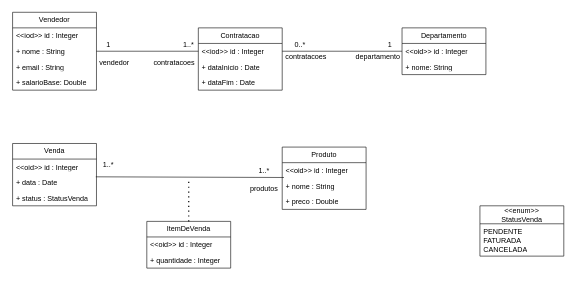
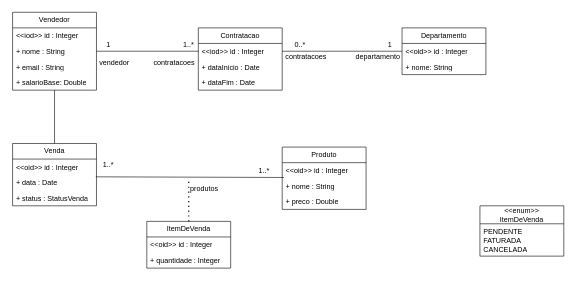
  <mxCell id="0" />
  <mxCell id="1" parent="0" />
  <mxCell id="2" value="Vendedor" style="swimlane;fontStyle=0;childLayout=stackLayout;horizontal=1;startSize=26;fillColor=none;horizontalStack=0;resizeParent=1;resizeParentMax=0;resizeLast=0;collapsible=1;marginBottom=0;whiteSpace=wrap;html=1;" vertex="1" parent="1"><mxGeometry x="20" y="20" width="140" height="130" as="geometry"><mxRectangle x="150" y="110" width="80" height="30" as="alternateBounds" /></mxGeometry></mxCell>
  <mxCell id="3" value="&amp;lt;&amp;lt;iod&amp;gt;&amp;gt; id : Integer" style="text;strokeColor=none;fillColor=none;align=left;verticalAlign=top;spacingLeft=4;spacingRight=4;overflow=hidden;rotatable=0;points=[[0,0.5],[1,0.5]];portConstraint=eastwest;whiteSpace=wrap;html=1;" vertex="1" parent="2"><mxGeometry y="26" width="140" height="26" as="geometry" /></mxCell>
  <mxCell id="4" value="+ nome : String" style="text;strokeColor=none;fillColor=none;align=left;verticalAlign=top;spacingLeft=4;spacingRight=4;overflow=hidden;rotatable=0;points=[[0,0.5],[1,0.5]];portConstraint=eastwest;whiteSpace=wrap;html=1;" vertex="1" parent="2"><mxGeometry y="52" width="140" height="26" as="geometry" /></mxCell>
  <mxCell id="5" value="+ email : String" style="text;strokeColor=none;fillColor=none;align=left;verticalAlign=top;spacingLeft=4;spacingRight=4;overflow=hidden;rotatable=0;points=[[0,0.5],[1,0.5]];portConstraint=eastwest;whiteSpace=wrap;html=1;" vertex="1" parent="2"><mxGeometry y="78" width="140" height="26" as="geometry" /></mxCell>
  <mxCell id="6" value="+ salarioBase: Double" style="text;strokeColor=none;fillColor=none;align=left;verticalAlign=top;spacingLeft=4;spacingRight=4;overflow=hidden;rotatable=0;points=[[0,0.5],[1,0.5]];portConstraint=eastwest;whiteSpace=wrap;html=1;" vertex="1" parent="2"><mxGeometry y="104" width="140" height="26" as="geometry" /></mxCell>
  <mxCell id="7" value="Departamento" style="swimlane;fontStyle=0;childLayout=stackLayout;horizontal=1;startSize=26;fillColor=none;horizontalStack=0;resizeParent=1;resizeParentMax=0;resizeLast=0;collapsible=1;marginBottom=0;whiteSpace=wrap;html=1;" vertex="1" parent="1"><mxGeometry x="670" y="46" width="140" height="78" as="geometry"><mxRectangle x="150" y="110" width="80" height="30" as="alternateBounds" /></mxGeometry></mxCell>
  <mxCell id="8" value="&amp;lt;&amp;lt;oid&amp;gt;&amp;gt; id : Integer" style="text;strokeColor=none;fillColor=none;align=left;verticalAlign=top;spacingLeft=4;spacingRight=4;overflow=hidden;rotatable=0;points=[[0,0.5],[1,0.5]];portConstraint=eastwest;whiteSpace=wrap;html=1;" vertex="1" parent="7"><mxGeometry y="26" width="140" height="26" as="geometry" /></mxCell>
  <mxCell id="9" value="+ nome: String" style="text;strokeColor=none;fillColor=none;align=left;verticalAlign=top;spacingLeft=4;spacingRight=4;overflow=hidden;rotatable=0;points=[[0,0.5],[1,0.5]];portConstraint=eastwest;whiteSpace=wrap;html=1;" vertex="1" parent="7"><mxGeometry y="52" width="140" height="26" as="geometry" /></mxCell>
  <mxCell id="10" value="vendedor" style="text;strokeColor=none;align=center;fillColor=none;html=1;verticalAlign=middle;whiteSpace=wrap;rounded=0;" vertex="1" parent="1"><mxGeometry x="160" y="89" width="60" height="30" as="geometry" /></mxCell>
  <mxCell id="11" value="1" style="text;strokeColor=none;align=center;fillColor=none;html=1;verticalAlign=middle;whiteSpace=wrap;rounded=0;" vertex="1" parent="1"><mxGeometry x="150" y="59" width="60" height="30" as="geometry" /></mxCell>
  <mxCell id="12" value="departamento" style="text;strokeColor=none;align=center;fillColor=none;html=1;verticalAlign=middle;whiteSpace=wrap;rounded=0;" vertex="1" parent="1"><mxGeometry x="600" y="79" width="60" height="30" as="geometry" /></mxCell>
  <mxCell id="13" value="1" style="text;strokeColor=none;align=center;fillColor=none;html=1;verticalAlign=middle;whiteSpace=wrap;rounded=0;" vertex="1" parent="1"><mxGeometry x="620" y="59" width="60" height="30" as="geometry" /></mxCell>
  <mxCell id="14" value="Contratacao" style="swimlane;fontStyle=0;childLayout=stackLayout;horizontal=1;startSize=26;fillColor=none;horizontalStack=0;resizeParent=1;resizeParentMax=0;resizeLast=0;collapsible=1;marginBottom=0;whiteSpace=wrap;html=1;" vertex="1" parent="1"><mxGeometry x="330" y="46" width="140" height="104" as="geometry"><mxRectangle x="150" y="110" width="80" height="30" as="alternateBounds" /></mxGeometry></mxCell>
  <mxCell id="15" value="&amp;lt;&amp;lt;iod&amp;gt;&amp;gt; id : Integer" style="text;strokeColor=none;fillColor=none;align=left;verticalAlign=top;spacingLeft=4;spacingRight=4;overflow=hidden;rotatable=0;points=[[0,0.5],[1,0.5]];portConstraint=eastwest;whiteSpace=wrap;html=1;" vertex="1" parent="14"><mxGeometry y="26" width="140" height="26" as="geometry" /></mxCell>
  <mxCell id="16" value="+ dataInicio : Date" style="text;strokeColor=none;fillColor=none;align=left;verticalAlign=top;spacingLeft=4;spacingRight=4;overflow=hidden;rotatable=0;points=[[0,0.5],[1,0.5]];portConstraint=eastwest;whiteSpace=wrap;html=1;" vertex="1" parent="14"><mxGeometry y="52" width="140" height="26" as="geometry" /></mxCell>
  <mxCell id="17" value="+ dataFim : Date" style="text;strokeColor=none;fillColor=none;align=left;verticalAlign=top;spacingLeft=4;spacingRight=4;overflow=hidden;rotatable=0;points=[[0,0.5],[1,0.5]];portConstraint=eastwest;whiteSpace=wrap;html=1;" vertex="1" parent="14"><mxGeometry y="78" width="140" height="26" as="geometry" /></mxCell>
  <mxCell id="18" value="Venda" style="swimlane;fontStyle=0;childLayout=stackLayout;horizontal=1;startSize=26;fillColor=none;horizontalStack=0;resizeParent=1;resizeParentMax=0;resizeLast=0;collapsible=1;marginBottom=0;whiteSpace=wrap;html=1;" vertex="1" parent="1"><mxGeometry x="20" y="239" width="140" height="104" as="geometry"><mxRectangle x="150" y="110" width="80" height="30" as="alternateBounds" /></mxGeometry></mxCell>
  <mxCell id="19" value="&amp;lt;&amp;lt;oid&amp;gt;&amp;gt; id : Integer" style="text;strokeColor=none;fillColor=none;align=left;verticalAlign=top;spacingLeft=4;spacingRight=4;overflow=hidden;rotatable=0;points=[[0,0.5],[1,0.5]];portConstraint=eastwest;whiteSpace=wrap;html=1;" vertex="1" parent="18"><mxGeometry y="26" width="140" height="26" as="geometry" /></mxCell>
  <mxCell id="20" value="+ data : Date" style="text;strokeColor=none;fillColor=none;align=left;verticalAlign=top;spacingLeft=4;spacingRight=4;overflow=hidden;rotatable=0;points=[[0,0.5],[1,0.5]];portConstraint=eastwest;whiteSpace=wrap;html=1;" vertex="1" parent="18"><mxGeometry y="52" width="140" height="26" as="geometry" /></mxCell>
  <mxCell id="21" value="+ status : StatusVenda" style="text;strokeColor=none;fillColor=none;align=left;verticalAlign=top;spacingLeft=4;spacingRight=4;overflow=hidden;rotatable=0;points=[[0,0.5],[1,0.5]];portConstraint=eastwest;whiteSpace=wrap;html=1;" vertex="1" parent="18"><mxGeometry y="78" width="140" height="26" as="geometry" /></mxCell>
- <mxCell id="22" value="&amp;lt;&amp;lt;enum&amp;gt;&amp;gt;&lt;br&gt;StatusVenda" style="swimlane;fontStyle=0;childLayout=stackLayout;horizontal=1;startSize=30;fillColor=none;horizontalStack=0;resizeParent=1;resizeParentMax=0;resizeLast=0;collapsible=1;marginBottom=0;whiteSpace=wrap;html=1;" vertex="1" parent="1"><mxGeometry x="800" y="343" width="140" height="84" as="geometry"><mxRectangle x="150" y="110" width="80" height="30" as="alternateBounds" /></mxGeometry></mxCell>
+ <mxCell id="22" value="&amp;lt;&amp;lt;enum&amp;gt;&amp;gt;&lt;br&gt;ItemDeVenda" style="swimlane;fontStyle=0;childLayout=stackLayout;horizontal=1;startSize=30;fillColor=none;horizontalStack=0;resizeParent=1;resizeParentMax=0;resizeLast=0;collapsible=1;marginBottom=0;whiteSpace=wrap;html=1;" vertex="1" parent="1"><mxGeometry x="800" y="343" width="140" height="84" as="geometry"><mxRectangle x="150" y="110" width="80" height="30" as="alternateBounds" /></mxGeometry></mxCell>
  <mxCell id="23" value="PENDENTE&lt;br&gt;FATURADA&lt;br&gt;CANCELADA" style="text;strokeColor=none;fillColor=none;align=left;verticalAlign=top;spacingLeft=4;spacingRight=4;overflow=hidden;rotatable=0;points=[[0,0.5],[1,0.5]];portConstraint=eastwest;whiteSpace=wrap;html=1;" vertex="1" parent="22"><mxGeometry y="30" width="140" height="54" as="geometry" /></mxCell>
  <mxCell id="24" value="ItemDeVenda" style="swimlane;fontStyle=0;childLayout=stackLayout;horizontal=1;startSize=26;fillColor=none;horizontalStack=0;resizeParent=1;resizeParentMax=0;resizeLast=0;collapsible=1;marginBottom=0;whiteSpace=wrap;html=1;" vertex="1" parent="1"><mxGeometry x="244" y="369" width="140" height="78" as="geometry"><mxRectangle x="150" y="110" width="80" height="30" as="alternateBounds" /></mxGeometry></mxCell>
  <mxCell id="25" value="" style="endArrow=none;dashed=1;html=1;dashPattern=1 3;strokeWidth=2;rounded=0;exitX=0.5;exitY=0;exitDx=0;exitDy=0;" edge="1" parent="24" source="24"><mxGeometry width="50" height="50" relative="1" as="geometry"><mxPoint x="60" y="50" as="sourcePoint" /><mxPoint x="70" y="-70" as="targetPoint" /></mxGeometry></mxCell>
  <mxCell id="26" value="&amp;lt;&amp;lt;oid&amp;gt;&amp;gt; id : Integer" style="text;strokeColor=none;fillColor=none;align=left;verticalAlign=top;spacingLeft=4;spacingRight=4;overflow=hidden;rotatable=0;points=[[0,0.5],[1,0.5]];portConstraint=eastwest;whiteSpace=wrap;html=1;" vertex="1" parent="24"><mxGeometry y="26" width="140" height="26" as="geometry" /></mxCell>
  <mxCell id="27" value="+ quantidade : Integer" style="text;strokeColor=none;fillColor=none;align=left;verticalAlign=top;spacingLeft=4;spacingRight=4;overflow=hidden;rotatable=0;points=[[0,0.5],[1,0.5]];portConstraint=eastwest;whiteSpace=wrap;html=1;" vertex="1" parent="24"><mxGeometry y="52" width="140" height="26" as="geometry" /></mxCell>
  <mxCell id="28" value="" style="endArrow=none;html=1;rounded=0;entryX=0.021;entryY=0.952;entryDx=0;entryDy=0;entryPerimeter=0;exitX=0.992;exitY=0.139;exitDx=0;exitDy=0;exitPerimeter=0;" edge="1" parent="1" source="20" target="33"><mxGeometry width="50" height="50" relative="1" as="geometry"><mxPoint x="170" y="319" as="sourcePoint" /><mxPoint x="210" y="279" as="targetPoint" /></mxGeometry></mxCell>
  <mxCell id="29" value="1..*" style="text;strokeColor=none;align=center;fillColor=none;html=1;verticalAlign=middle;whiteSpace=wrap;rounded=0;" vertex="1" parent="1"><mxGeometry x="150" y="259" width="60" height="30" as="geometry" /></mxCell>
- <mxCell id="30" value="produtos" style="text;strokeColor=none;align=center;fillColor=none;html=1;verticalAlign=middle;whiteSpace=wrap;rounded=0;" vertex="1" parent="1"><mxGeometry x="410" y="299" width="60" height="30" as="geometry" /></mxCell>
+ <mxCell id="30" value="produtos" style="text;strokeColor=none;align=center;fillColor=none;html=1;verticalAlign=middle;whiteSpace=wrap;rounded=0;" vertex="1" parent="1"><mxGeometry x="310" y="299" width="60" height="30" as="geometry" /></mxCell>
  <mxCell id="31" value="1..*" style="text;strokeColor=none;align=center;fillColor=none;html=1;verticalAlign=middle;whiteSpace=wrap;rounded=0;" vertex="1" parent="1"><mxGeometry x="410" y="269" width="60" height="30" as="geometry" /></mxCell>
  <mxCell id="32" value="Produto" style="swimlane;fontStyle=0;childLayout=stackLayout;horizontal=1;startSize=26;fillColor=none;horizontalStack=0;resizeParent=1;resizeParentMax=0;resizeLast=0;collapsible=1;marginBottom=0;whiteSpace=wrap;html=1;" vertex="1" parent="1"><mxGeometry x="470" y="245" width="140" height="104" as="geometry"><mxRectangle x="150" y="110" width="80" height="30" as="alternateBounds" /></mxGeometry></mxCell>
  <mxCell id="33" value="&amp;lt;&amp;lt;oid&amp;gt;&amp;gt; id : Integer" style="text;strokeColor=none;fillColor=none;align=left;verticalAlign=top;spacingLeft=4;spacingRight=4;overflow=hidden;rotatable=0;points=[[0,0.5],[1,0.5]];portConstraint=eastwest;whiteSpace=wrap;html=1;" vertex="1" parent="32"><mxGeometry y="26" width="140" height="26" as="geometry" /></mxCell>
  <mxCell id="34" value="+ nome : String" style="text;strokeColor=none;fillColor=none;align=left;verticalAlign=top;spacingLeft=4;spacingRight=4;overflow=hidden;rotatable=0;points=[[0,0.5],[1,0.5]];portConstraint=eastwest;whiteSpace=wrap;html=1;" vertex="1" parent="32"><mxGeometry y="52" width="140" height="26" as="geometry" /></mxCell>
  <mxCell id="35" value="+ preco : Double" style="text;strokeColor=none;fillColor=none;align=left;verticalAlign=top;spacingLeft=4;spacingRight=4;overflow=hidden;rotatable=0;points=[[0,0.5],[1,0.5]];portConstraint=eastwest;whiteSpace=wrap;html=1;" vertex="1" parent="32"><mxGeometry y="78" width="140" height="26" as="geometry" /></mxCell>
  <mxCell id="36" value="" style="endArrow=none;html=1;rounded=0;entryX=0;entryY=0.5;entryDx=0;entryDy=0;" edge="1" parent="1" source="4" target="15"><mxGeometry width="50" height="50" relative="1" as="geometry"><mxPoint x="160" y="89" as="sourcePoint" /><mxPoint x="190" y="59" as="targetPoint" /></mxGeometry></mxCell>
  <mxCell id="37" value="" style="endArrow=none;html=1;rounded=0;exitX=1;exitY=0.5;exitDx=0;exitDy=0;" edge="1" parent="1" source="15" target="8"><mxGeometry width="50" height="50" relative="1" as="geometry"><mxPoint x="450" y="109" as="sourcePoint" /><mxPoint x="500" y="59" as="targetPoint" /></mxGeometry></mxCell>
  <mxCell id="38" value="1..*" style="text;strokeColor=none;align=center;fillColor=none;html=1;verticalAlign=middle;whiteSpace=wrap;rounded=0;" vertex="1" parent="1"><mxGeometry x="284" y="59" width="60" height="30" as="geometry" /></mxCell>
  <mxCell id="39" value="contratacoes" style="text;strokeColor=none;align=center;fillColor=none;html=1;verticalAlign=middle;whiteSpace=wrap;rounded=0;" vertex="1" parent="1"><mxGeometry x="260" y="89" width="60" height="30" as="geometry" /></mxCell>
  <mxCell id="40" value="0..*" style="text;strokeColor=none;align=center;fillColor=none;html=1;verticalAlign=middle;whiteSpace=wrap;rounded=0;" vertex="1" parent="1"><mxGeometry x="470" y="59" width="60" height="30" as="geometry" /></mxCell>
  <mxCell id="41" value="contratacoes" style="text;strokeColor=none;align=center;fillColor=none;html=1;verticalAlign=middle;whiteSpace=wrap;rounded=0;" vertex="1" parent="1"><mxGeometry x="480" y="79" width="60" height="30" as="geometry" /></mxCell>
+ <mxCell id="42" value="" style="endArrow=none;html=1;rounded=0;exitX=0.5;exitY=0;exitDx=0;exitDy=0;" edge="1" parent="1" source="18" target="6"><mxGeometry width="50" height="50" relative="1" as="geometry"><mxPoint x="70" y="249" as="sourcePoint" /><mxPoint x="120" y="199" as="targetPoint" /></mxGeometry></mxCell>
